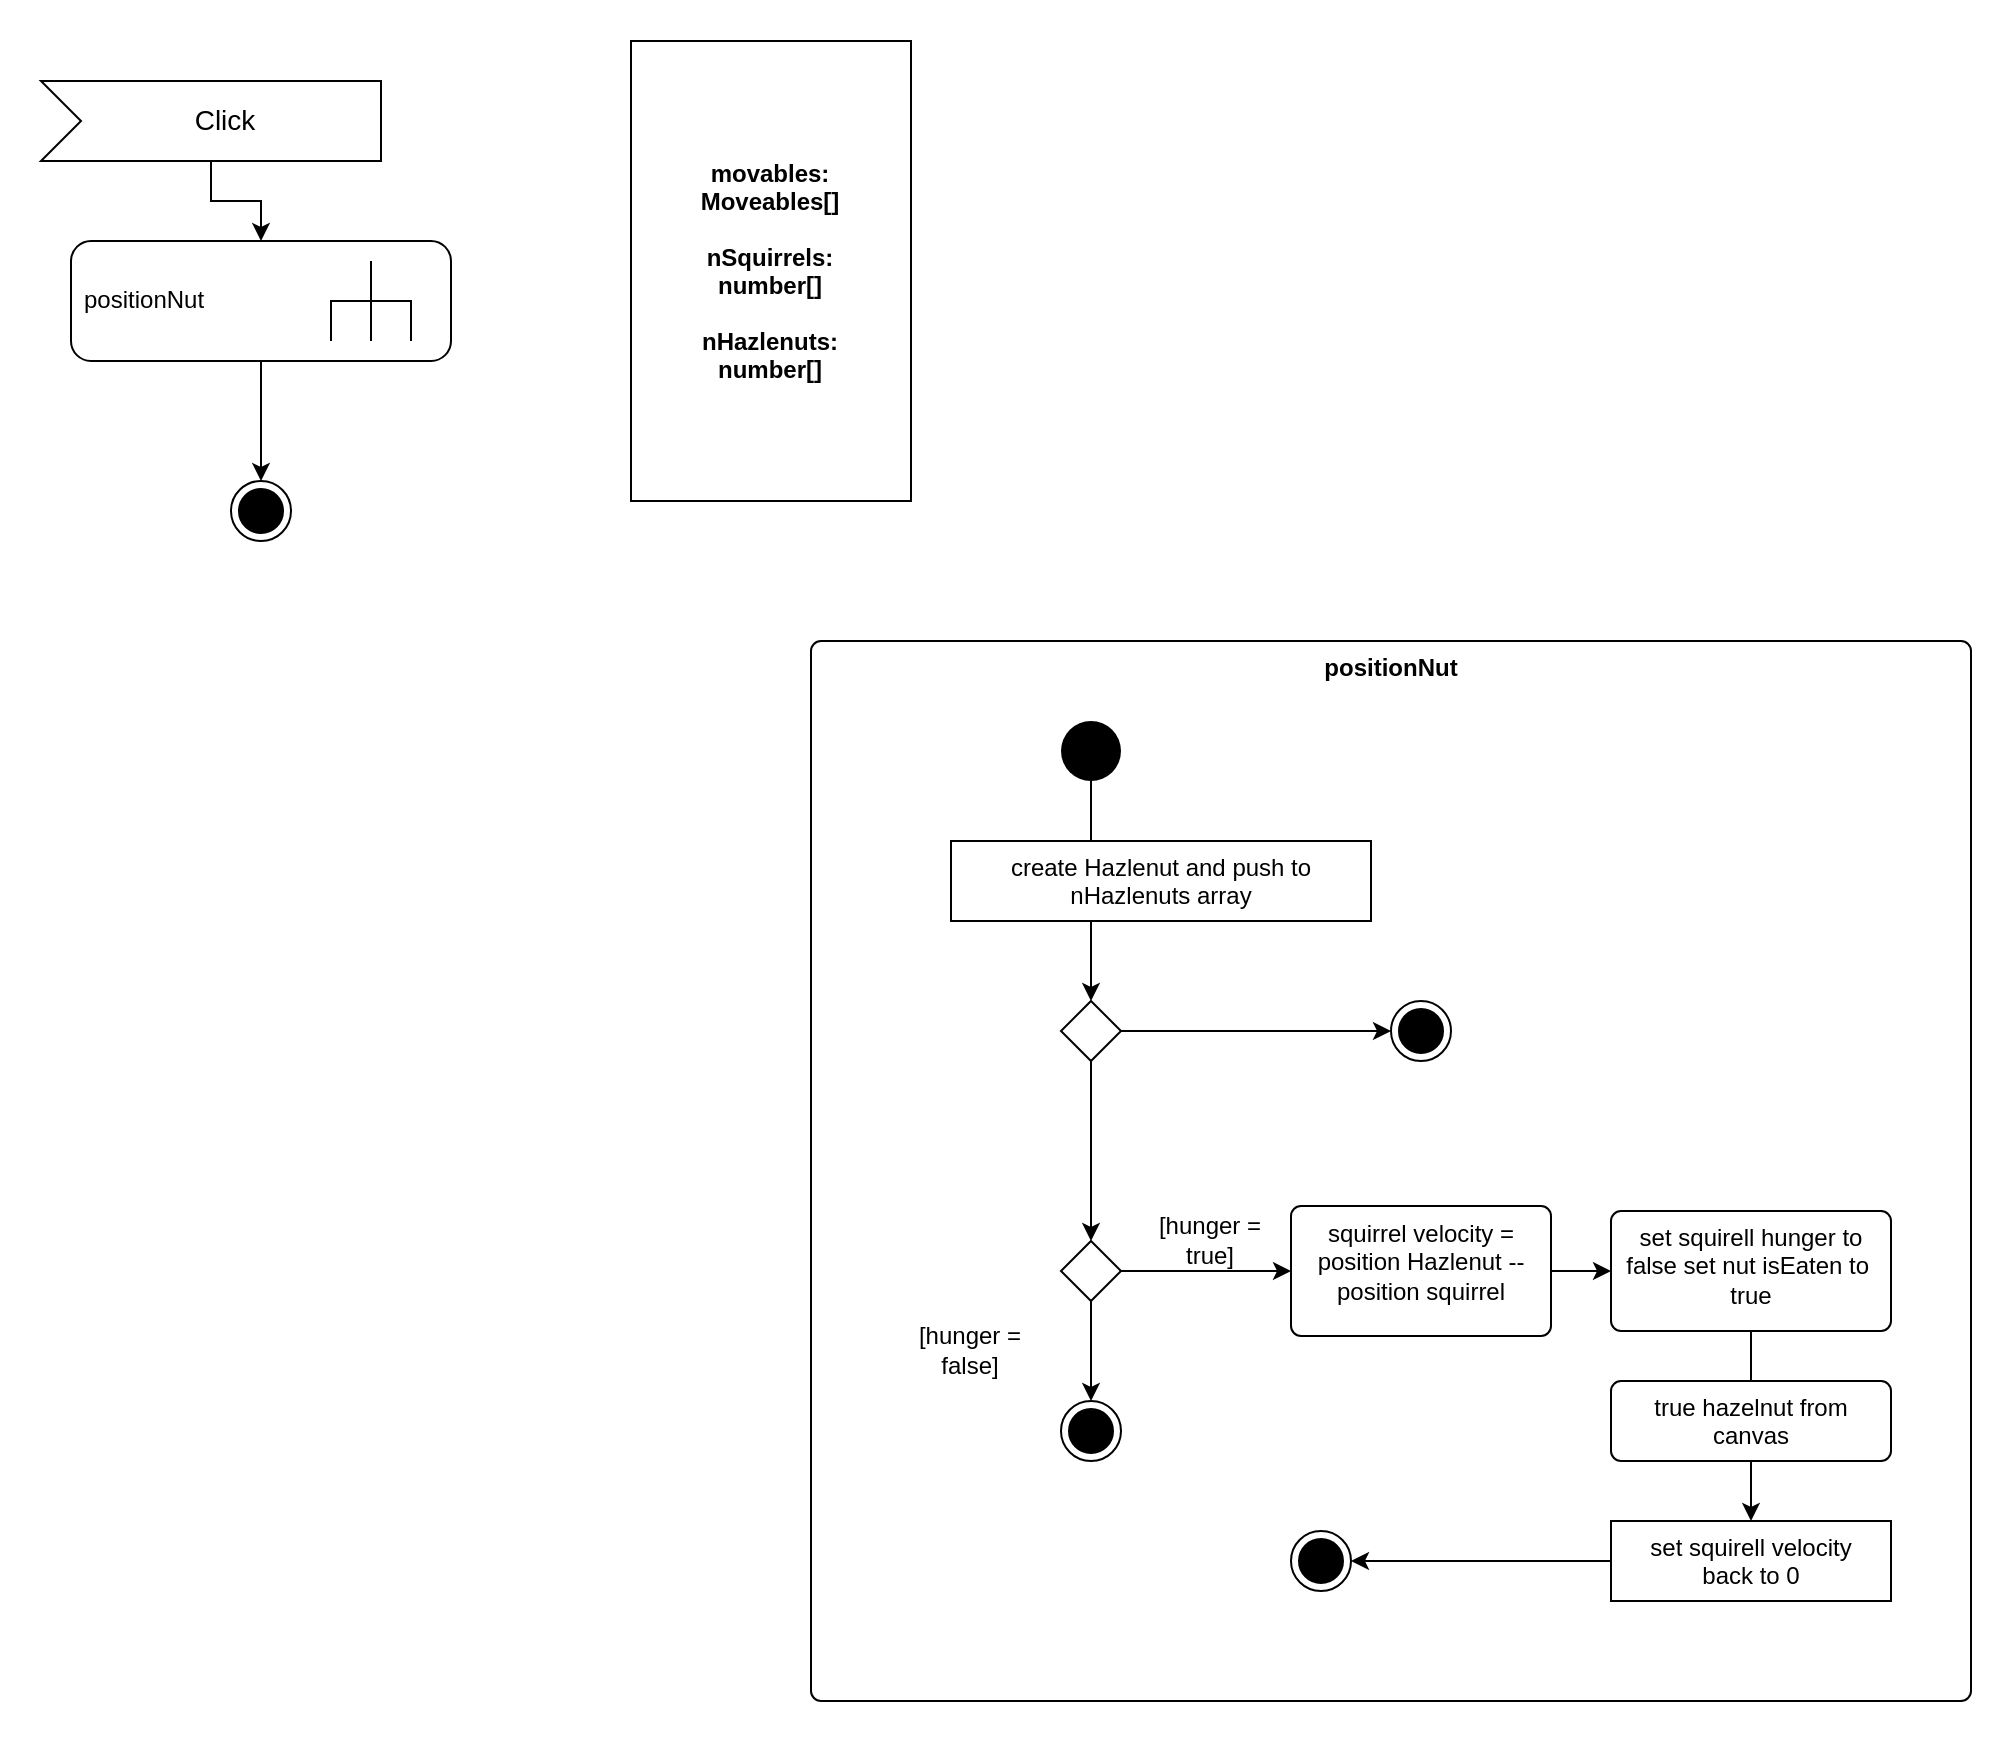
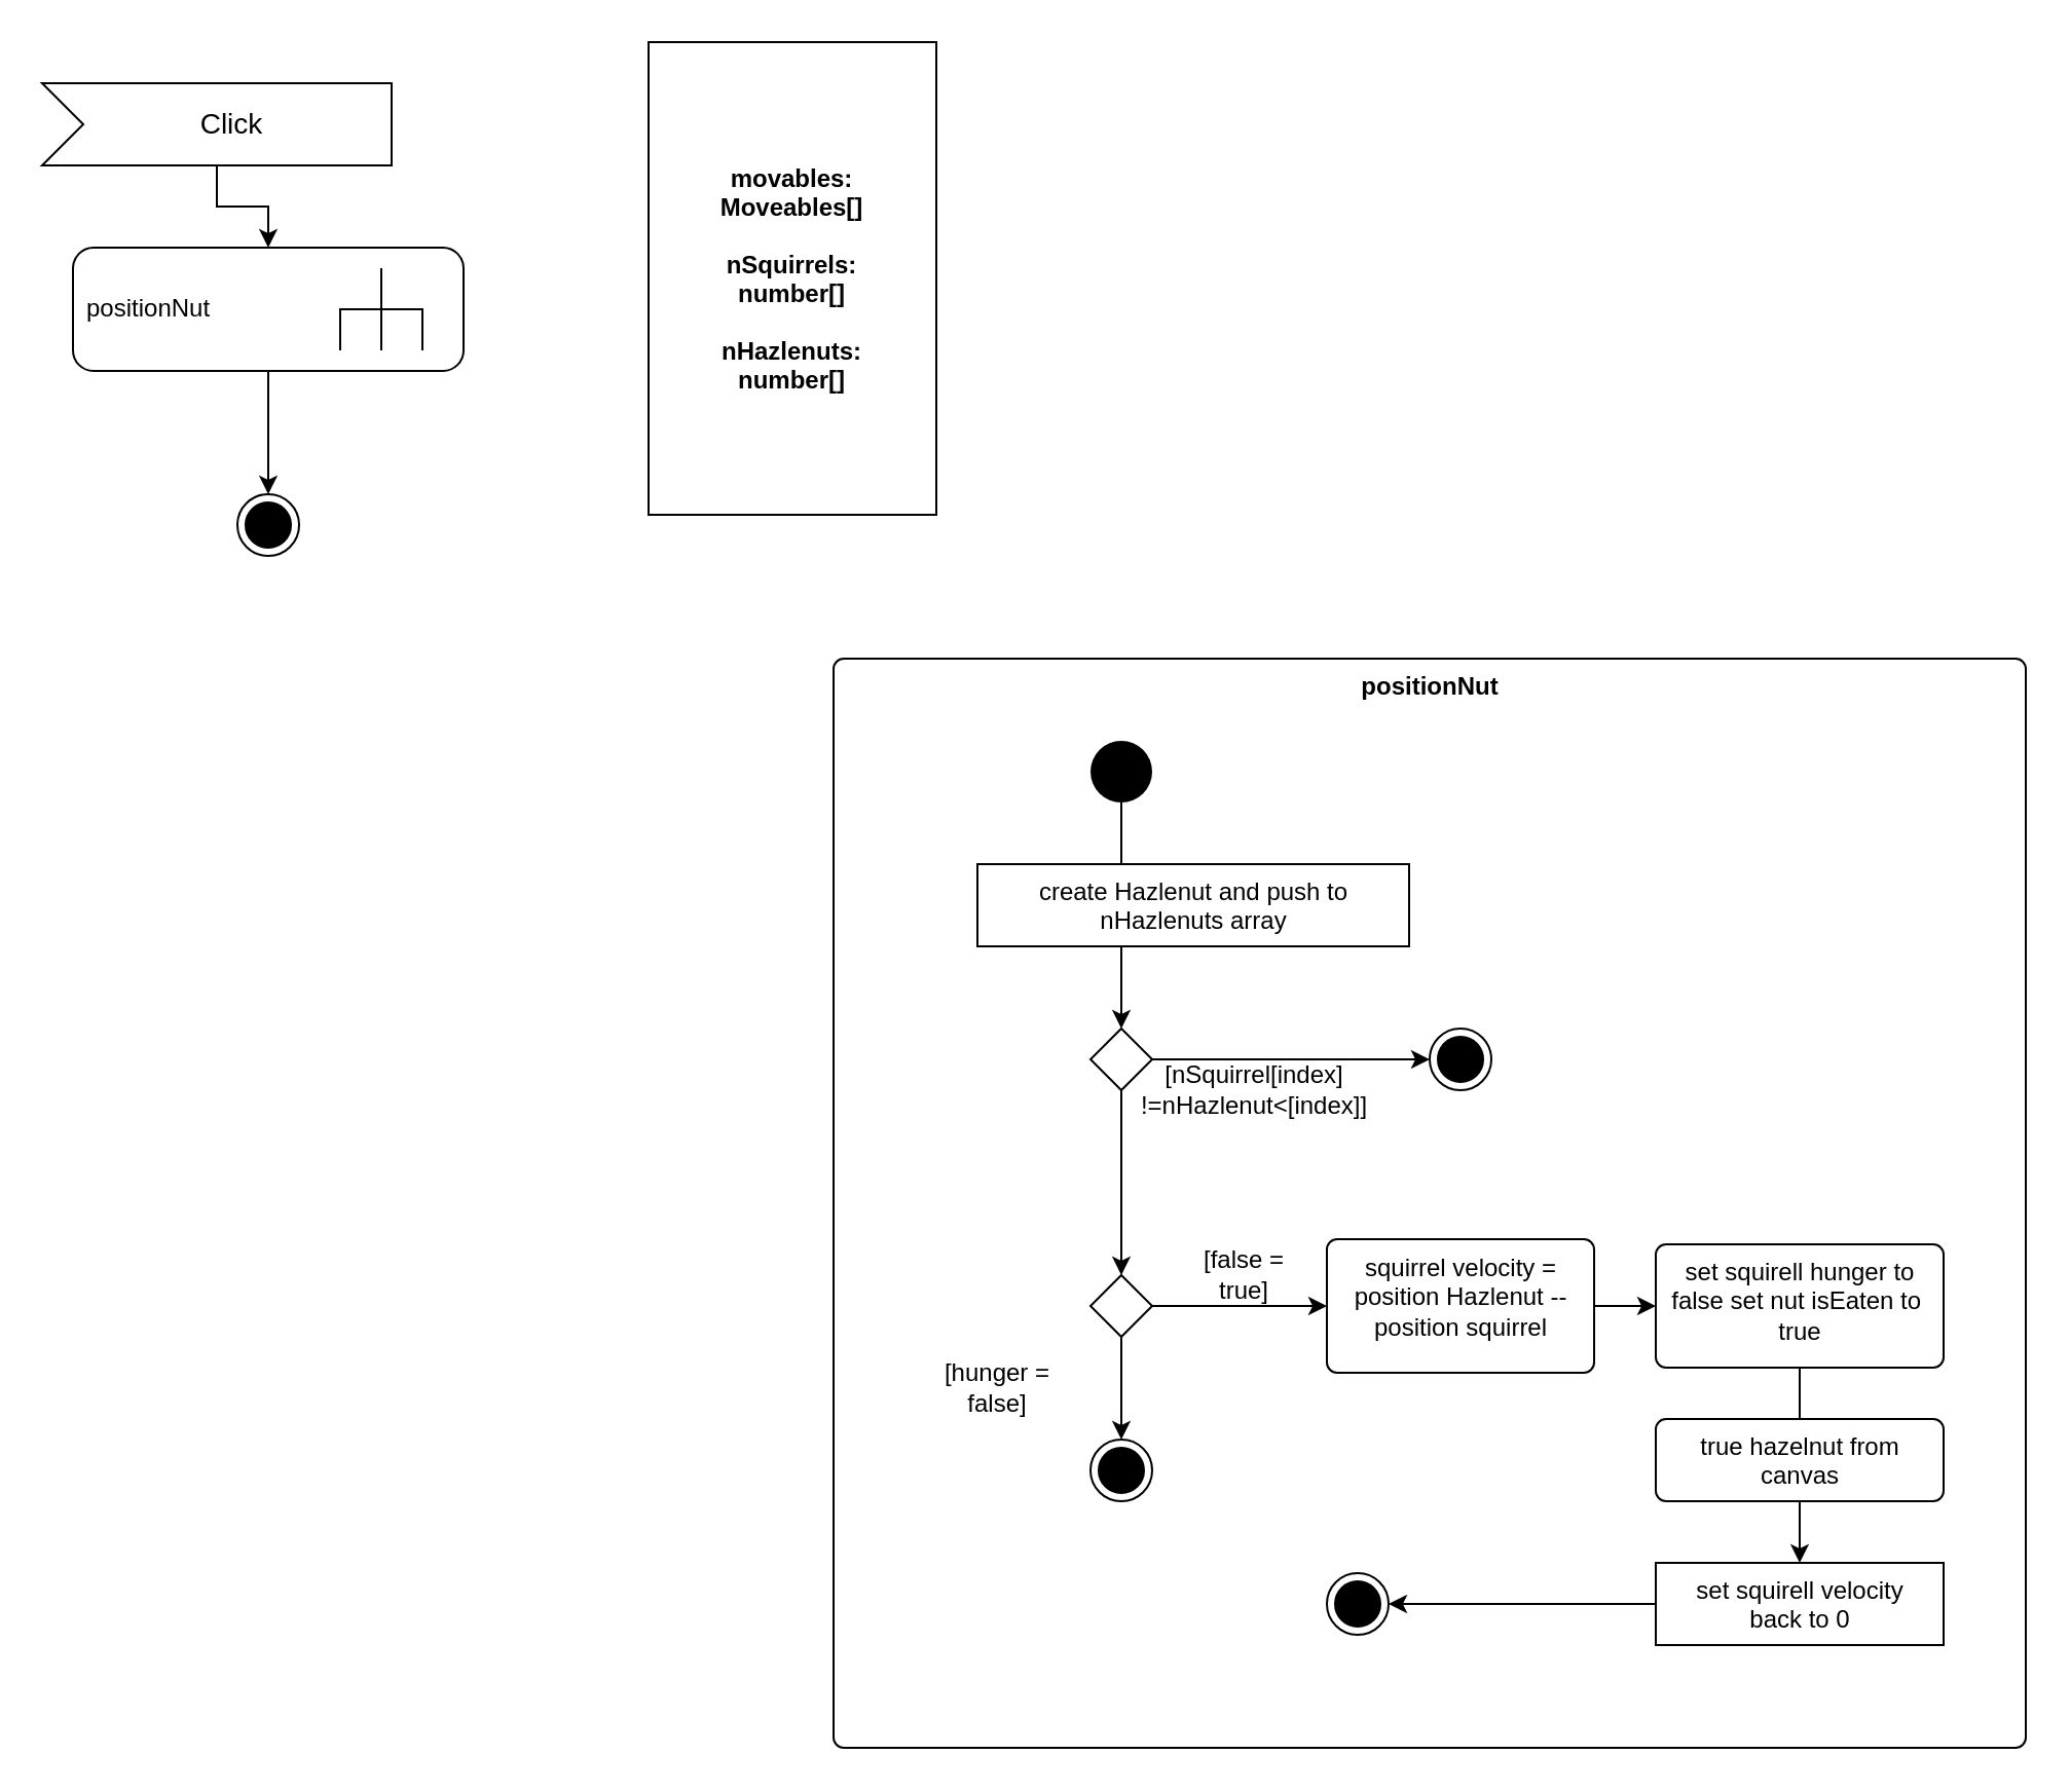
  <mxCell id="0" />
  <mxCell id="1" parent="0" />
  <mxCell id="2" value="" style="edgeStyle=orthogonalEdgeStyle;rounded=0;orthogonalLoop=1;jettySize=auto;html=1;" edge="1" parent="1" source="3" target="5"><mxGeometry relative="1" as="geometry" /></mxCell>
  <mxCell id="3" value="Click" style="html=1;shape=mxgraph.infographic.ribbonSimple;notch1=20;notch2=0;align=center;verticalAlign=middle;fontSize=14;fontStyle=0;fillColor=#FFFFFF;flipH=0;spacingRight=0;spacingLeft=14;" vertex="1" parent="1"><mxGeometry x="20" y="40" width="170" height="40" as="geometry" /></mxCell>
  <mxCell id="4" value="" style="edgeStyle=orthogonalEdgeStyle;rounded=0;orthogonalLoop=1;jettySize=auto;html=1;" edge="1" parent="1" source="5" target="6"><mxGeometry relative="1" as="geometry" /></mxCell>
  <mxCell id="5" value="positionNut" style="shape=mxgraph.uml25.behaviorAction;html=1;rounded=1;absoluteArcSize=1;arcSize=10;align=left;spacingLeft=5;" vertex="1" parent="1"><mxGeometry x="35" y="120" width="190" height="60" as="geometry" /></mxCell>
  <mxCell id="6" value="" style="ellipse;html=1;shape=endState;fillColor=#000000;strokeColor=#000000;" vertex="1" parent="1"><mxGeometry x="115" y="240" width="30" height="30" as="geometry" /></mxCell>
  <mxCell id="7" value="movables:&#10;Moveables[]&#10;&#10;nSquirrels:&#10;number[]&#10;&#10;nHazlenuts:&#10;number[]" style="fontStyle=1;" vertex="1" parent="1"><mxGeometry x="315" y="20" width="140" height="230" as="geometry" /></mxCell>
  <mxCell id="8" value="&lt;b&gt;positionNut&lt;/b&gt;" style="html=1;align=center;verticalAlign=top;rounded=1;absoluteArcSize=1;arcSize=10;dashed=0;" vertex="1" parent="1"><mxGeometry x="405" y="320" width="580" height="530" as="geometry" /></mxCell>
  <mxCell id="9" value="" style="edgeStyle=orthogonalEdgeStyle;rounded=0;orthogonalLoop=1;jettySize=auto;html=1;" edge="1" parent="1" source="10" target="14"><mxGeometry relative="1" as="geometry" /></mxCell>
  <mxCell id="10" value="" style="ellipse;fillColor=#000000;strokeColor=none;" vertex="1" parent="1"><mxGeometry x="530" y="360" width="30" height="30" as="geometry" /></mxCell>
  <mxCell id="11" value="create Hazlenut and push to &lt;br&gt;nHazlenuts array" style="html=1;align=center;verticalAlign=top;absoluteArcSize=1;arcSize=10;dashed=0;rounded=0;" vertex="1" parent="1"><mxGeometry x="475" y="420" width="210" height="40" as="geometry" /></mxCell>
  <mxCell id="12" value="" style="edgeStyle=orthogonalEdgeStyle;rounded=0;orthogonalLoop=1;jettySize=auto;html=1;" edge="1" parent="1" source="14" target="18"><mxGeometry relative="1" as="geometry" /></mxCell>
  <mxCell id="13" style="edgeStyle=orthogonalEdgeStyle;rounded=0;orthogonalLoop=1;jettySize=auto;html=1;" edge="1" parent="1" source="14" target="15"><mxGeometry relative="1" as="geometry" /></mxCell>
  <mxCell id="14" value="" style="rhombus;" vertex="1" parent="1"><mxGeometry x="530" y="500" width="30" height="30" as="geometry" /></mxCell>
  <mxCell id="15" value="" style="ellipse;html=1;shape=endState;fillColor=#000000;strokeColor=#000000;" vertex="1" parent="1"><mxGeometry x="695" y="500" width="30" height="30" as="geometry" /></mxCell>
  <mxCell id="16" value="" style="edgeStyle=orthogonalEdgeStyle;rounded=0;orthogonalLoop=1;jettySize=auto;html=1;" edge="1" parent="1" source="18" target="27"><mxGeometry relative="1" as="geometry" /></mxCell>
  <mxCell id="17" value="" style="edgeStyle=orthogonalEdgeStyle;rounded=0;orthogonalLoop=1;jettySize=auto;html=1;" edge="1" parent="1" source="18" target="20"><mxGeometry relative="1" as="geometry" /></mxCell>
  <mxCell id="18" value="" style="rhombus;" vertex="1" parent="1"><mxGeometry x="530" y="620" width="30" height="30" as="geometry" /></mxCell>
  <mxCell id="19" value="" style="edgeStyle=orthogonalEdgeStyle;rounded=0;orthogonalLoop=1;jettySize=auto;html=1;" edge="1" parent="1" source="20" target="22"><mxGeometry relative="1" as="geometry" /></mxCell>
  <mxCell id="20" value="squirrel velocity =&lt;br&gt;position Hazlenut --&lt;br&gt;position squirrel" style="html=1;align=center;verticalAlign=top;rounded=1;absoluteArcSize=1;arcSize=10;dashed=0;" vertex="1" parent="1"><mxGeometry x="645" y="602.5" width="130" height="65" as="geometry" /></mxCell>
  <mxCell id="21" value="" style="edgeStyle=orthogonalEdgeStyle;rounded=0;orthogonalLoop=1;jettySize=auto;html=1;" edge="1" parent="1" source="22" target="25"><mxGeometry relative="1" as="geometry" /></mxCell>
  <mxCell id="22" value="set squirell hunger to&lt;br&gt;false set nut isEaten to&amp;nbsp;&lt;br&gt;true" style="html=1;align=center;verticalAlign=top;rounded=1;absoluteArcSize=1;arcSize=10;dashed=0;" vertex="1" parent="1"><mxGeometry x="805" y="605" width="140" height="60" as="geometry" /></mxCell>
  <mxCell id="23" value="true hazelnut from&lt;br&gt;canvas" style="html=1;align=center;verticalAlign=top;rounded=1;absoluteArcSize=1;arcSize=10;dashed=0;" vertex="1" parent="1"><mxGeometry x="805" y="690" width="140" height="40" as="geometry" /></mxCell>
  <mxCell id="24" value="" style="edgeStyle=orthogonalEdgeStyle;rounded=0;orthogonalLoop=1;jettySize=auto;html=1;" edge="1" parent="1" source="25" target="26"><mxGeometry relative="1" as="geometry" /></mxCell>
  <mxCell id="25" value="set squirell velocity&lt;br&gt;back to 0" style="html=1;align=center;verticalAlign=top;absoluteArcSize=1;arcSize=10;dashed=0;rounded=0;" vertex="1" parent="1"><mxGeometry x="805" y="760" width="140" height="40" as="geometry" /></mxCell>
  <mxCell id="26" value="" style="ellipse;html=1;shape=endState;fillColor=#000000;strokeColor=#000000;" vertex="1" parent="1"><mxGeometry x="645" y="765" width="30" height="30" as="geometry" /></mxCell>
  <mxCell id="27" value="" style="ellipse;html=1;shape=endState;fillColor=#000000;strokeColor=#000000;" vertex="1" parent="1"><mxGeometry x="530" y="700" width="30" height="30" as="geometry" /></mxCell>
- <mxCell id="28" value="[hunger =&lt;br&gt;true]" style="text;html=1;strokeColor=none;fillColor=none;align=center;verticalAlign=middle;whiteSpace=wrap;rounded=0;" vertex="1" parent="1"><mxGeometry x="555" y="610" width="100" height="20" as="geometry" /></mxCell>
+ <mxCell id="28" value="[false =&lt;br&gt;true]" style="text;html=1;strokeColor=none;fillColor=none;align=center;verticalAlign=middle;whiteSpace=wrap;rounded=0;" vertex="1" parent="1"><mxGeometry x="555" y="610" width="100" height="20" as="geometry" /></mxCell>
+ <mxCell id="29" value="[nSquirrel[index]&lt;br&gt;!=nHazlenut&amp;lt;[index]]" style="text;html=1;strokeColor=none;fillColor=none;align=center;verticalAlign=middle;whiteSpace=wrap;rounded=0;" vertex="1" parent="1"><mxGeometry x="560" y="480" width="100" height="100" as="geometry" /></mxCell>
  <mxCell id="30" value="[hunger =&lt;br&gt;false]" style="text;html=1;strokeColor=none;fillColor=none;align=center;verticalAlign=middle;whiteSpace=wrap;rounded=0;" vertex="1" parent="1"><mxGeometry x="435" y="665" width="100" height="20" as="geometry" /></mxCell>
